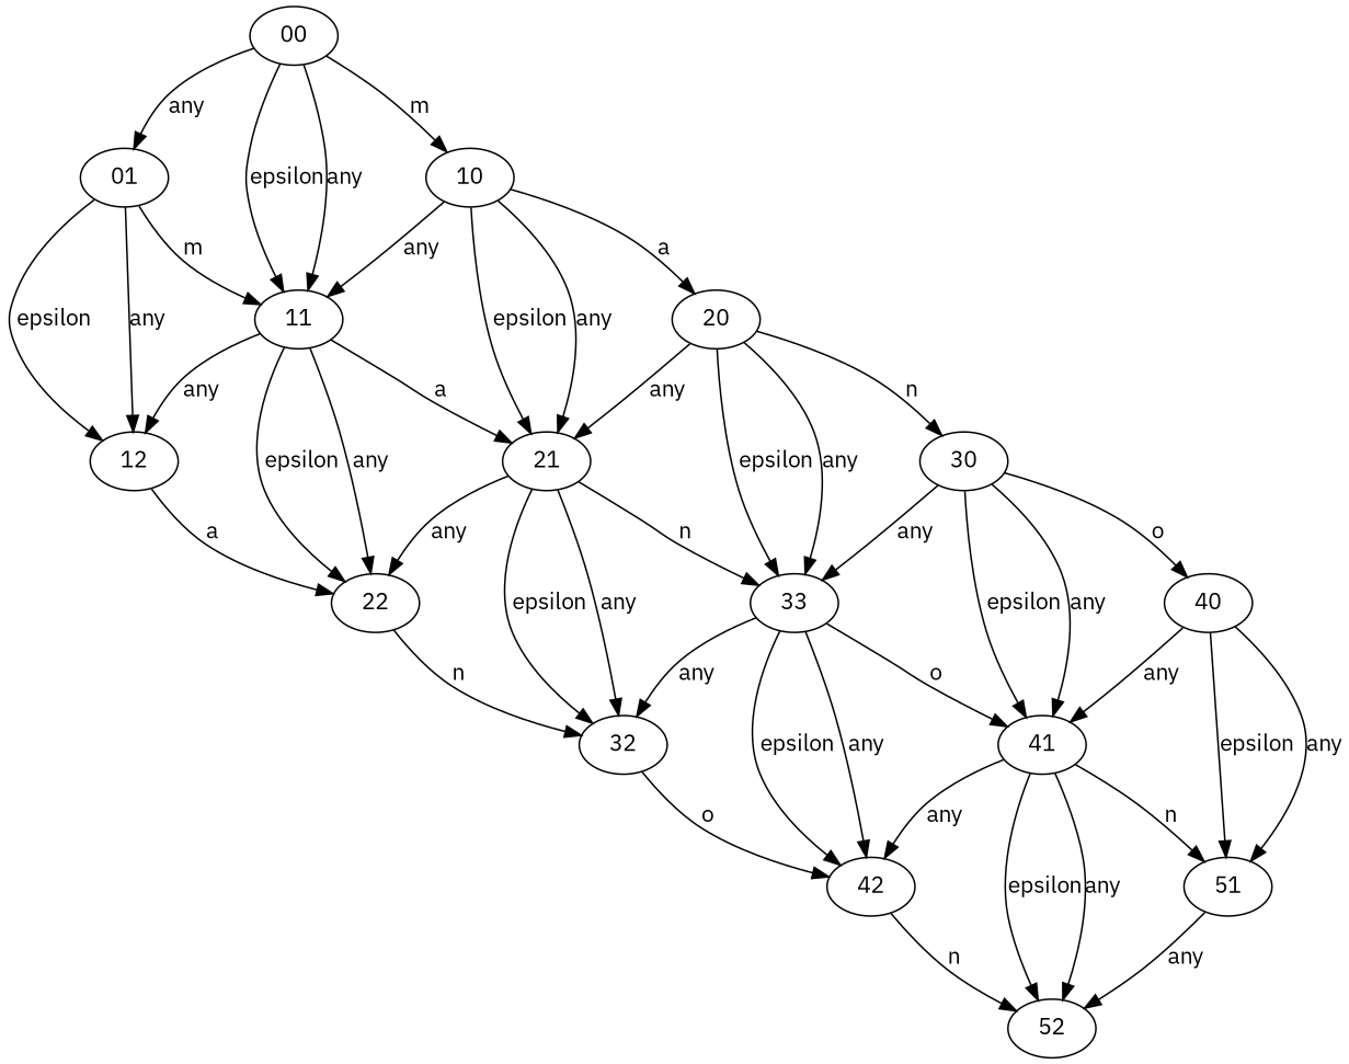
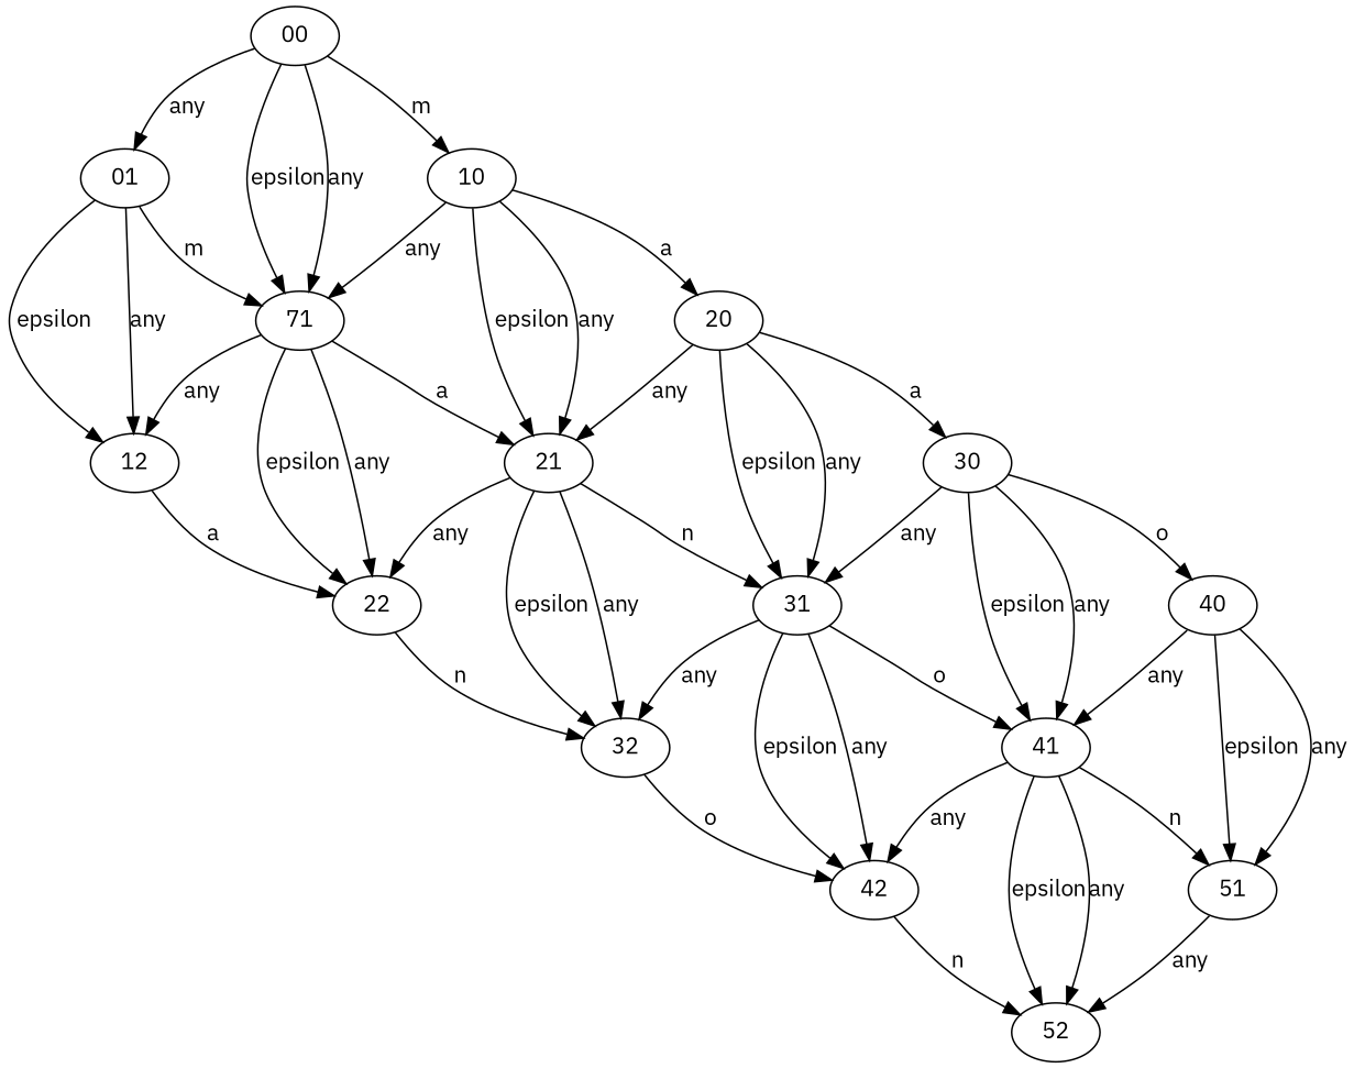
  digraph {
    fontname="IBM Plex Sans"
    node [fontname="IBM Plex Sans"]
    edge [fontname="IBM Plex Sans"]
    01
    12
-   11
+   11 [label=71]
    22
    21
    32
-   31 [label=33]
+   31
    42
    52
    00
    10
    20
    30
    41
    40
    51
    01 -> 12 [label=epsilon]
    01 -> 12 [label=any]
    01 -> 11 [label=m]
    12 -> 22 [label=a]
    11 -> 12 [label=any]
    11 -> 22 [label=epsilon]
    11 -> 22 [label=any]
    11 -> 21 [label=a]
    22 -> 32 [label=n]
    21 -> 22 [label=any]
    21 -> 32 [label=epsilon]
    21 -> 32 [label=any]
    21 -> 31 [label=n]
    32 -> 42 [label=o]
    31 -> 32 [label=any]
    31 -> 42 [label=epsilon]
    31 -> 42 [label=any]
    31 -> 41 [label=o]
    42 -> 52 [label=n]
    00 -> 01 [label=any]
    00 -> 11 [label=epsilon]
    00 -> 11 [label=any]
    00 -> 10 [label=m]
    10 -> 11 [label=any]
    10 -> 21 [label=epsilon]
    10 -> 21 [label=any]
    10 -> 20 [label=a]
    20 -> 21 [label=any]
    20 -> 31 [label=epsilon]
    20 -> 31 [label=any]
-   20 -> 30 [label=n]
+   20 -> 30 [label=a]
    30 -> 31 [label=any]
    30 -> 41 [label=epsilon]
    30 -> 41 [label=any]
    30 -> 40 [label=o]
    41 -> 42 [label=any]
    41 -> 52 [label=epsilon]
    41 -> 52 [label=any]
    41 -> 51 [label=n]
    40 -> 41 [label=any]
    40 -> 51 [label=epsilon]
    40 -> 51 [label=any]
    51 -> 52 [label=any]
  }
